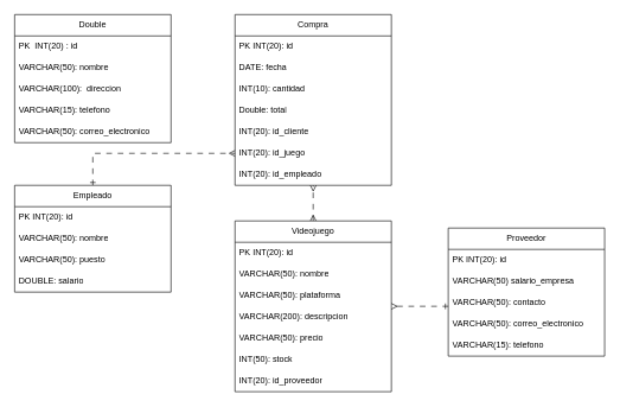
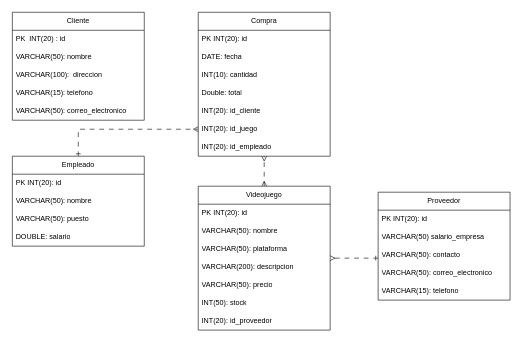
  <mxCell id="0" />
  <mxCell id="1" parent="0" />
- <mxCell id="2" value="Double" style="swimlane;fontStyle=0;childLayout=stackLayout;horizontal=1;startSize=30;horizontalStack=0;resizeParent=1;resizeParentMax=0;resizeLast=0;collapsible=1;marginBottom=0;whiteSpace=wrap;html=1;" vertex="1" parent="1"><mxGeometry x="20" y="20" width="220" height="180" as="geometry" /></mxCell>
+ <mxCell id="2" value="Cliente" style="swimlane;fontStyle=0;childLayout=stackLayout;horizontal=1;startSize=30;horizontalStack=0;resizeParent=1;resizeParentMax=0;resizeLast=0;collapsible=1;marginBottom=0;whiteSpace=wrap;html=1;" vertex="1" parent="1"><mxGeometry x="20" y="20" width="220" height="180" as="geometry" /></mxCell>
  <mxCell id="3" value="PK&amp;nbsp; INT(20) : id" style="text;strokeColor=none;fillColor=none;align=left;verticalAlign=middle;spacingLeft=4;spacingRight=4;overflow=hidden;points=[[0,0.5],[1,0.5]];portConstraint=eastwest;rotatable=0;whiteSpace=wrap;html=1;" vertex="1" parent="2"><mxGeometry y="30" width="220" height="30" as="geometry" /></mxCell>
  <mxCell id="4" value="VARCHAR(50): nombre&amp;nbsp;" style="text;strokeColor=none;fillColor=none;align=left;verticalAlign=middle;spacingLeft=4;spacingRight=4;overflow=hidden;points=[[0,0.5],[1,0.5]];portConstraint=eastwest;rotatable=0;whiteSpace=wrap;html=1;" vertex="1" parent="2"><mxGeometry y="60" width="220" height="30" as="geometry" /></mxCell>
  <mxCell id="5" value="VARCHAR(100):&amp;nbsp; direccion" style="text;strokeColor=none;fillColor=none;align=left;verticalAlign=middle;spacingLeft=4;spacingRight=4;overflow=hidden;points=[[0,0.5],[1,0.5]];portConstraint=eastwest;rotatable=0;whiteSpace=wrap;html=1;" vertex="1" parent="2"><mxGeometry y="90" width="220" height="30" as="geometry" /></mxCell>
  <mxCell id="6" value="VARCHAR(15): telefono&amp;nbsp;" style="text;strokeColor=none;fillColor=none;align=left;verticalAlign=middle;spacingLeft=4;spacingRight=4;overflow=hidden;points=[[0,0.5],[1,0.5]];portConstraint=eastwest;rotatable=0;whiteSpace=wrap;html=1;" vertex="1" parent="2"><mxGeometry y="120" width="220" height="30" as="geometry" /></mxCell>
  <mxCell id="7" value="VARCHAR(50): correo_electronico&amp;nbsp;&amp;nbsp;" style="text;strokeColor=none;fillColor=none;align=left;verticalAlign=middle;spacingLeft=4;spacingRight=4;overflow=hidden;points=[[0,0.5],[1,0.5]];portConstraint=eastwest;rotatable=0;whiteSpace=wrap;html=1;" vertex="1" parent="2"><mxGeometry y="150" width="220" height="30" as="geometry" /></mxCell>
  <mxCell id="8" style="edgeStyle=orthogonalEdgeStyle;rounded=0;orthogonalLoop=1;jettySize=auto;html=1;entryX=0;entryY=0.5;entryDx=0;entryDy=0;dashed=1;dashPattern=8 8;startArrow=ERone;startFill=0;endArrow=ERmany;endFill=0;" edge="1" parent="1" source="9" target="29"><mxGeometry relative="1" as="geometry" /></mxCell>
  <mxCell id="9" value="Empleado" style="swimlane;fontStyle=0;childLayout=stackLayout;horizontal=1;startSize=30;horizontalStack=0;resizeParent=1;resizeParentMax=0;resizeLast=0;collapsible=1;marginBottom=0;whiteSpace=wrap;html=1;" vertex="1" parent="1"><mxGeometry x="20" y="260" width="220" height="150" as="geometry" /></mxCell>
  <mxCell id="10" value="PK INT(20): id" style="text;strokeColor=none;fillColor=none;align=left;verticalAlign=middle;spacingLeft=4;spacingRight=4;overflow=hidden;points=[[0,0.5],[1,0.5]];portConstraint=eastwest;rotatable=0;whiteSpace=wrap;html=1;" vertex="1" parent="9"><mxGeometry y="30" width="220" height="30" as="geometry" /></mxCell>
  <mxCell id="11" value="VARCHAR(50): nombre" style="text;strokeColor=none;fillColor=none;align=left;verticalAlign=middle;spacingLeft=4;spacingRight=4;overflow=hidden;points=[[0,0.5],[1,0.5]];portConstraint=eastwest;rotatable=0;whiteSpace=wrap;html=1;" vertex="1" parent="9"><mxGeometry y="60" width="220" height="30" as="geometry" /></mxCell>
  <mxCell id="12" value="VARCHAR(50): puesto" style="text;strokeColor=none;fillColor=none;align=left;verticalAlign=middle;spacingLeft=4;spacingRight=4;overflow=hidden;points=[[0,0.5],[1,0.5]];portConstraint=eastwest;rotatable=0;whiteSpace=wrap;html=1;" vertex="1" parent="9"><mxGeometry y="90" width="220" height="30" as="geometry" /></mxCell>
  <mxCell id="13" value="DOUBLE: salario" style="text;strokeColor=none;fillColor=none;align=left;verticalAlign=middle;spacingLeft=4;spacingRight=4;overflow=hidden;points=[[0,0.5],[1,0.5]];portConstraint=eastwest;rotatable=0;whiteSpace=wrap;html=1;" vertex="1" parent="9"><mxGeometry y="120" width="220" height="30" as="geometry" /></mxCell>
  <mxCell id="14" style="edgeStyle=orthogonalEdgeStyle;rounded=0;orthogonalLoop=1;jettySize=auto;html=1;entryX=0.5;entryY=1;entryDx=0;entryDy=0;entryPerimeter=0;startArrow=ERmany;startFill=0;endArrow=ERmany;endFill=0;dashed=1;dashPattern=8 8;" edge="1" parent="1" source="15" target="30"><mxGeometry relative="1" as="geometry" /></mxCell>
  <mxCell id="15" value="Videojuego" style="swimlane;fontStyle=0;childLayout=stackLayout;horizontal=1;startSize=30;horizontalStack=0;resizeParent=1;resizeParentMax=0;resizeLast=0;collapsible=1;marginBottom=0;whiteSpace=wrap;html=1;" vertex="1" parent="1"><mxGeometry x="330" y="310" width="220" height="240" as="geometry" /></mxCell>
  <mxCell id="16" value="PK INT(20): id" style="text;strokeColor=none;fillColor=none;align=left;verticalAlign=middle;spacingLeft=4;spacingRight=4;overflow=hidden;points=[[0,0.5],[1,0.5]];portConstraint=eastwest;rotatable=0;whiteSpace=wrap;html=1;" vertex="1" parent="15"><mxGeometry y="30" width="220" height="30" as="geometry" /></mxCell>
  <mxCell id="17" value="VARCHAR(50): nombre" style="text;strokeColor=none;fillColor=none;align=left;verticalAlign=middle;spacingLeft=4;spacingRight=4;overflow=hidden;points=[[0,0.5],[1,0.5]];portConstraint=eastwest;rotatable=0;whiteSpace=wrap;html=1;" vertex="1" parent="15"><mxGeometry y="60" width="220" height="30" as="geometry" /></mxCell>
  <mxCell id="18" value="VARCHAR(50): plataforma" style="text;strokeColor=none;fillColor=none;align=left;verticalAlign=middle;spacingLeft=4;spacingRight=4;overflow=hidden;points=[[0,0.5],[1,0.5]];portConstraint=eastwest;rotatable=0;whiteSpace=wrap;html=1;" vertex="1" parent="15"><mxGeometry y="90" width="220" height="30" as="geometry" /></mxCell>
  <mxCell id="19" value="VARCHAR(200): descripcion" style="text;strokeColor=none;fillColor=none;align=left;verticalAlign=middle;spacingLeft=4;spacingRight=4;overflow=hidden;points=[[0,0.5],[1,0.5]];portConstraint=eastwest;rotatable=0;whiteSpace=wrap;html=1;" vertex="1" parent="15"><mxGeometry y="120" width="220" height="30" as="geometry" /></mxCell>
  <mxCell id="20" value="VARCHAR(50): precio" style="text;strokeColor=none;fillColor=none;align=left;verticalAlign=middle;spacingLeft=4;spacingRight=4;overflow=hidden;points=[[0,0.5],[1,0.5]];portConstraint=eastwest;rotatable=0;whiteSpace=wrap;html=1;" vertex="1" parent="15"><mxGeometry y="150" width="220" height="30" as="geometry" /></mxCell>
  <mxCell id="21" value="INT(50): stock" style="text;strokeColor=none;fillColor=none;align=left;verticalAlign=middle;spacingLeft=4;spacingRight=4;overflow=hidden;points=[[0,0.5],[1,0.5]];portConstraint=eastwest;rotatable=0;whiteSpace=wrap;html=1;" vertex="1" parent="15"><mxGeometry y="180" width="220" height="30" as="geometry" /></mxCell>
  <mxCell id="22" value="INT(20): id_proveedor" style="text;strokeColor=none;fillColor=none;align=left;verticalAlign=middle;spacingLeft=4;spacingRight=4;overflow=hidden;points=[[0,0.5],[1,0.5]];portConstraint=eastwest;rotatable=0;whiteSpace=wrap;html=1;" vertex="1" parent="15"><mxGeometry y="210" width="220" height="30" as="geometry" /></mxCell>
  <mxCell id="23" value="Compra" style="swimlane;fontStyle=0;childLayout=stackLayout;horizontal=1;startSize=30;horizontalStack=0;resizeParent=1;resizeParentMax=0;resizeLast=0;collapsible=1;marginBottom=0;whiteSpace=wrap;html=1;" vertex="1" parent="1"><mxGeometry x="330" y="20" width="220" height="240" as="geometry" /></mxCell>
  <mxCell id="24" value="PK INT(20): id" style="text;strokeColor=none;fillColor=none;align=left;verticalAlign=middle;spacingLeft=4;spacingRight=4;overflow=hidden;points=[[0,0.5],[1,0.5]];portConstraint=eastwest;rotatable=0;whiteSpace=wrap;html=1;" vertex="1" parent="23"><mxGeometry y="30" width="220" height="30" as="geometry" /></mxCell>
  <mxCell id="25" value="DATE: fecha" style="text;strokeColor=none;fillColor=none;align=left;verticalAlign=middle;spacingLeft=4;spacingRight=4;overflow=hidden;points=[[0,0.5],[1,0.5]];portConstraint=eastwest;rotatable=0;whiteSpace=wrap;html=1;" vertex="1" parent="23"><mxGeometry y="60" width="220" height="30" as="geometry" /></mxCell>
  <mxCell id="26" value="INT(10): cantidad&amp;nbsp;" style="text;strokeColor=none;fillColor=none;align=left;verticalAlign=middle;spacingLeft=4;spacingRight=4;overflow=hidden;points=[[0,0.5],[1,0.5]];portConstraint=eastwest;rotatable=0;whiteSpace=wrap;html=1;" vertex="1" parent="23"><mxGeometry y="90" width="220" height="30" as="geometry" /></mxCell>
  <mxCell id="27" value="Double: total" style="text;strokeColor=none;fillColor=none;align=left;verticalAlign=middle;spacingLeft=4;spacingRight=4;overflow=hidden;points=[[0,0.5],[1,0.5]];portConstraint=eastwest;rotatable=0;whiteSpace=wrap;html=1;" vertex="1" parent="23"><mxGeometry y="120" width="220" height="30" as="geometry" /></mxCell>
  <mxCell id="28" value="INT(20): id_cliente" style="text;strokeColor=none;fillColor=none;align=left;verticalAlign=middle;spacingLeft=4;spacingRight=4;overflow=hidden;points=[[0,0.5],[1,0.5]];portConstraint=eastwest;rotatable=0;whiteSpace=wrap;html=1;" vertex="1" parent="23"><mxGeometry y="150" width="220" height="30" as="geometry" /></mxCell>
  <mxCell id="29" value="INT(20): id_juego" style="text;strokeColor=none;fillColor=none;align=left;verticalAlign=middle;spacingLeft=4;spacingRight=4;overflow=hidden;points=[[0,0.5],[1,0.5]];portConstraint=eastwest;rotatable=0;whiteSpace=wrap;html=1;" vertex="1" parent="23"><mxGeometry y="180" width="220" height="30" as="geometry" /></mxCell>
  <mxCell id="30" value="INT(20): id_empleado" style="text;strokeColor=none;fillColor=none;align=left;verticalAlign=middle;spacingLeft=4;spacingRight=4;overflow=hidden;points=[[0,0.5],[1,0.5]];portConstraint=eastwest;rotatable=0;whiteSpace=wrap;html=1;" vertex="1" parent="23"><mxGeometry y="210" width="220" height="30" as="geometry" /></mxCell>
  <mxCell id="31" value="Proveedor" style="swimlane;fontStyle=0;childLayout=stackLayout;horizontal=1;startSize=30;horizontalStack=0;resizeParent=1;resizeParentMax=0;resizeLast=0;collapsible=1;marginBottom=0;whiteSpace=wrap;html=1;" vertex="1" parent="1"><mxGeometry x="630" y="320" width="220" height="180" as="geometry" /></mxCell>
  <mxCell id="32" value="PK INT(20): id" style="text;strokeColor=none;fillColor=none;align=left;verticalAlign=middle;spacingLeft=4;spacingRight=4;overflow=hidden;points=[[0,0.5],[1,0.5]];portConstraint=eastwest;rotatable=0;whiteSpace=wrap;html=1;" vertex="1" parent="31"><mxGeometry y="30" width="220" height="30" as="geometry" /></mxCell>
  <mxCell id="33" value="VARCHAR(50) salario_empresa" style="text;strokeColor=none;fillColor=none;align=left;verticalAlign=middle;spacingLeft=4;spacingRight=4;overflow=hidden;points=[[0,0.5],[1,0.5]];portConstraint=eastwest;rotatable=0;whiteSpace=wrap;html=1;" vertex="1" parent="31"><mxGeometry y="60" width="220" height="30" as="geometry" /></mxCell>
  <mxCell id="34" value="VARCHAR(50): contacto" style="text;strokeColor=none;fillColor=none;align=left;verticalAlign=middle;spacingLeft=4;spacingRight=4;overflow=hidden;points=[[0,0.5],[1,0.5]];portConstraint=eastwest;rotatable=0;whiteSpace=wrap;html=1;" vertex="1" parent="31"><mxGeometry y="90" width="220" height="30" as="geometry" /></mxCell>
  <mxCell id="35" value="VARCHAR(50): correo_electronico" style="text;strokeColor=none;fillColor=none;align=left;verticalAlign=middle;spacingLeft=4;spacingRight=4;overflow=hidden;points=[[0,0.5],[1,0.5]];portConstraint=eastwest;rotatable=0;whiteSpace=wrap;html=1;" vertex="1" parent="31"><mxGeometry y="120" width="220" height="30" as="geometry" /></mxCell>
  <mxCell id="36" value="VARCHAR(15): telefono" style="text;strokeColor=none;fillColor=none;align=left;verticalAlign=middle;spacingLeft=4;spacingRight=4;overflow=hidden;points=[[0,0.5],[1,0.5]];portConstraint=eastwest;rotatable=0;whiteSpace=wrap;html=1;" vertex="1" parent="31"><mxGeometry y="150" width="220" height="30" as="geometry" /></mxCell>
  <mxCell id="37" style="edgeStyle=orthogonalEdgeStyle;rounded=0;orthogonalLoop=1;jettySize=auto;html=1;dashed=1;dashPattern=8 8;startArrow=ERone;startFill=0;endArrow=ERmany;endFill=0;" edge="1" parent="1" source="34" target="15"><mxGeometry relative="1" as="geometry"><Array as="points"><mxPoint x="600" y="430" /><mxPoint x="600" y="430" /></Array></mxGeometry></mxCell>
